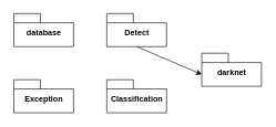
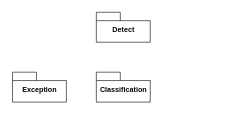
  <mxCell id="0" />
  <mxCell id="1" parent="0" />
- <mxCell id="2" value="database" style="shape=folder;fontStyle=1;spacingTop=10;tabWidth=40;tabHeight=14;tabPosition=left;html=1;" vertex="1" parent="1"><mxGeometry x="20" y="20" width="90" height="50" as="geometry" /></mxCell>
- <mxCell id="3" value="darknet" style="shape=folder;fontStyle=1;spacingTop=10;tabWidth=40;tabHeight=14;tabPosition=left;html=1;" vertex="1" parent="1"><mxGeometry x="303" y="80" width="90" height="50" as="geometry" /></mxCell>
  <mxCell id="4" value="Detect" style="shape=folder;fontStyle=1;spacingTop=10;tabWidth=40;tabHeight=14;tabPosition=left;html=1;" vertex="1" parent="1"><mxGeometry x="160" y="20" width="90" height="50" as="geometry" /></mxCell>
  <mxCell id="5" value="Classification" style="shape=folder;fontStyle=1;spacingTop=10;tabWidth=40;tabHeight=14;tabPosition=left;html=1;" vertex="1" parent="1"><mxGeometry x="160" y="120" width="90" height="50" as="geometry" /></mxCell>
  <mxCell id="6" value="Exception" style="shape=folder;fontStyle=1;spacingTop=10;tabWidth=40;tabHeight=14;tabPosition=left;html=1;" vertex="1" parent="1"><mxGeometry x="20" y="120" width="90" height="50" as="geometry" /></mxCell>
- <mxCell id="7" value="" style="endArrow=classic;html=1;exitX=0.5;exitY=1;exitDx=0;exitDy=0;exitPerimeter=0;entryX=0;entryY=0;entryDx=0;entryDy=32;entryPerimeter=0;" edge="1" parent="1" source="4" target="3"><mxGeometry width="50" height="50" relative="1" as="geometry"><mxPoint x="240" y="150" as="sourcePoint" /><mxPoint x="290" y="100" as="targetPoint" /></mxGeometry></mxCell>
